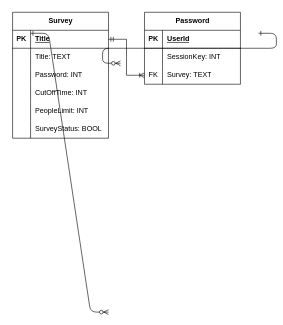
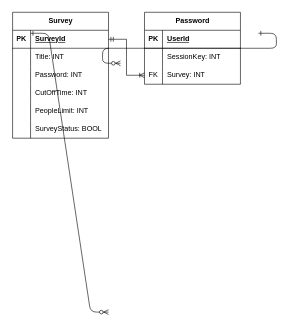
  <mxCell id="0" />
  <mxCell id="1" parent="0" />
  <mxCell id="2" value="" style="edgeStyle=entityRelationEdgeStyle;endArrow=ERzeroToMany;startArrow=ERone;endFill=1;startFill=0;" parent="1" edge="1"><mxGeometry width="100" height="100" relative="1" as="geometry"><mxPoint x="50" y="55" as="sourcePoint" /><mxPoint x="180" y="520" as="targetPoint" /></mxGeometry></mxCell>
  <mxCell id="3" value="" style="edgeStyle=entityRelationEdgeStyle;endArrow=ERzeroToMany;startArrow=ERone;endFill=1;startFill=0;" parent="1" edge="1"><mxGeometry width="100" height="100" relative="1" as="geometry"><mxPoint x="430" y="55" as="sourcePoint" /><mxPoint x="200" y="105" as="targetPoint" /></mxGeometry></mxCell>
  <mxCell id="4" value="Survey" style="shape=table;startSize=30;container=1;collapsible=1;childLayout=tableLayout;fixedRows=1;rowLines=0;fontStyle=1;align=center;resizeLast=1;html=1;" vertex="1" parent="1"><mxGeometry x="20" y="20" width="160" height="210" as="geometry" /></mxCell>
  <mxCell id="5" value="" style="shape=tableRow;horizontal=0;startSize=0;swimlaneHead=0;swimlaneBody=0;fillColor=none;collapsible=0;dropTarget=0;points=[[0,0.5],[1,0.5]];portConstraint=eastwest;top=0;left=0;right=0;bottom=1;" vertex="1" parent="4"><mxGeometry y="30" width="160" height="30" as="geometry" /></mxCell>
  <mxCell id="6" value="PK" style="shape=partialRectangle;connectable=0;fillColor=none;top=0;left=0;bottom=0;right=0;fontStyle=1;overflow=hidden;whiteSpace=wrap;html=1;" vertex="1" parent="5"><mxGeometry width="30" height="30" as="geometry"><mxRectangle width="30" height="30" as="alternateBounds" /></mxGeometry></mxCell>
- <mxCell id="7" value="Title" style="shape=partialRectangle;connectable=0;fillColor=none;top=0;left=0;bottom=0;right=0;align=left;spacingLeft=6;fontStyle=5;overflow=hidden;whiteSpace=wrap;html=1;" vertex="1" parent="5"><mxGeometry x="30" width="130" height="30" as="geometry"><mxRectangle width="130" height="30" as="alternateBounds" /></mxGeometry></mxCell>
+ <mxCell id="7" value="SurveyId" style="shape=partialRectangle;connectable=0;fillColor=none;top=0;left=0;bottom=0;right=0;align=left;spacingLeft=6;fontStyle=5;overflow=hidden;whiteSpace=wrap;html=1;" vertex="1" parent="5"><mxGeometry x="30" width="130" height="30" as="geometry"><mxRectangle width="130" height="30" as="alternateBounds" /></mxGeometry></mxCell>
  <mxCell id="8" value="" style="shape=tableRow;horizontal=0;startSize=0;swimlaneHead=0;swimlaneBody=0;fillColor=none;collapsible=0;dropTarget=0;points=[[0,0.5],[1,0.5]];portConstraint=eastwest;top=0;left=0;right=0;bottom=0;" vertex="1" parent="4"><mxGeometry y="60" width="160" height="30" as="geometry" /></mxCell>
  <mxCell id="9" value="" style="shape=partialRectangle;connectable=0;fillColor=none;top=0;left=0;bottom=0;right=0;editable=1;overflow=hidden;whiteSpace=wrap;html=1;" vertex="1" parent="8"><mxGeometry width="30" height="30" as="geometry"><mxRectangle width="30" height="30" as="alternateBounds" /></mxGeometry></mxCell>
- <mxCell id="10" value="Title: TEXT" style="shape=partialRectangle;connectable=0;fillColor=none;top=0;left=0;bottom=0;right=0;align=left;spacingLeft=6;overflow=hidden;whiteSpace=wrap;html=1;" vertex="1" parent="8"><mxGeometry x="30" width="130" height="30" as="geometry"><mxRectangle width="130" height="30" as="alternateBounds" /></mxGeometry></mxCell>
+ <mxCell id="10" value="Title: INT" style="shape=partialRectangle;connectable=0;fillColor=none;top=0;left=0;bottom=0;right=0;align=left;spacingLeft=6;overflow=hidden;whiteSpace=wrap;html=1;" vertex="1" parent="8"><mxGeometry x="30" width="130" height="30" as="geometry"><mxRectangle width="130" height="30" as="alternateBounds" /></mxGeometry></mxCell>
  <mxCell id="11" value="" style="shape=tableRow;horizontal=0;startSize=0;swimlaneHead=0;swimlaneBody=0;fillColor=none;collapsible=0;dropTarget=0;points=[[0,0.5],[1,0.5]];portConstraint=eastwest;top=0;left=0;right=0;bottom=0;" vertex="1" parent="4"><mxGeometry y="90" width="160" height="30" as="geometry" /></mxCell>
  <mxCell id="12" value="" style="shape=partialRectangle;connectable=0;fillColor=none;top=0;left=0;bottom=0;right=0;editable=1;overflow=hidden;whiteSpace=wrap;html=1;" vertex="1" parent="11"><mxGeometry width="30" height="30" as="geometry"><mxRectangle width="30" height="30" as="alternateBounds" /></mxGeometry></mxCell>
  <mxCell id="13" value="Password: INT" style="shape=partialRectangle;connectable=0;fillColor=none;top=0;left=0;bottom=0;right=0;align=left;spacingLeft=6;overflow=hidden;whiteSpace=wrap;html=1;" vertex="1" parent="11"><mxGeometry x="30" width="130" height="30" as="geometry"><mxRectangle width="130" height="30" as="alternateBounds" /></mxGeometry></mxCell>
  <mxCell id="14" value="" style="shape=tableRow;horizontal=0;startSize=0;swimlaneHead=0;swimlaneBody=0;fillColor=none;collapsible=0;dropTarget=0;points=[[0,0.5],[1,0.5]];portConstraint=eastwest;top=0;left=0;right=0;bottom=0;" vertex="1" parent="4"><mxGeometry y="120" width="160" height="30" as="geometry" /></mxCell>
  <mxCell id="15" value="" style="shape=partialRectangle;connectable=0;fillColor=none;top=0;left=0;bottom=0;right=0;editable=1;overflow=hidden;whiteSpace=wrap;html=1;" vertex="1" parent="14"><mxGeometry width="30" height="30" as="geometry"><mxRectangle width="30" height="30" as="alternateBounds" /></mxGeometry></mxCell>
  <mxCell id="16" value="CutOffTime: INT" style="shape=partialRectangle;connectable=0;fillColor=none;top=0;left=0;bottom=0;right=0;align=left;spacingLeft=6;overflow=hidden;whiteSpace=wrap;html=1;" vertex="1" parent="14"><mxGeometry x="30" width="130" height="30" as="geometry"><mxRectangle width="130" height="30" as="alternateBounds" /></mxGeometry></mxCell>
  <mxCell id="17" value="" style="shape=tableRow;horizontal=0;startSize=0;swimlaneHead=0;swimlaneBody=0;fillColor=none;collapsible=0;dropTarget=0;points=[[0,0.5],[1,0.5]];portConstraint=eastwest;top=0;left=0;right=0;bottom=0;" vertex="1" parent="4"><mxGeometry y="150" width="160" height="30" as="geometry" /></mxCell>
  <mxCell id="18" value="" style="shape=partialRectangle;connectable=0;fillColor=none;top=0;left=0;bottom=0;right=0;editable=1;overflow=hidden;whiteSpace=wrap;html=1;" vertex="1" parent="17"><mxGeometry width="30" height="30" as="geometry"><mxRectangle width="30" height="30" as="alternateBounds" /></mxGeometry></mxCell>
  <mxCell id="19" value="PeopleLimit: INT" style="shape=partialRectangle;connectable=0;fillColor=none;top=0;left=0;bottom=0;right=0;align=left;spacingLeft=6;overflow=hidden;whiteSpace=wrap;html=1;" vertex="1" parent="17"><mxGeometry x="30" width="130" height="30" as="geometry"><mxRectangle width="130" height="30" as="alternateBounds" /></mxGeometry></mxCell>
  <mxCell id="20" value="" style="shape=tableRow;horizontal=0;startSize=0;swimlaneHead=0;swimlaneBody=0;fillColor=none;collapsible=0;dropTarget=0;points=[[0,0.5],[1,0.5]];portConstraint=eastwest;top=0;left=0;right=0;bottom=0;" vertex="1" parent="4"><mxGeometry y="180" width="160" height="30" as="geometry" /></mxCell>
  <mxCell id="21" value="" style="shape=partialRectangle;connectable=0;fillColor=none;top=0;left=0;bottom=0;right=0;editable=1;overflow=hidden;whiteSpace=wrap;html=1;" vertex="1" parent="20"><mxGeometry width="30" height="30" as="geometry"><mxRectangle width="30" height="30" as="alternateBounds" /></mxGeometry></mxCell>
  <mxCell id="22" value="SurveyStatus: BOOL" style="shape=partialRectangle;connectable=0;fillColor=none;top=0;left=0;bottom=0;right=0;align=left;spacingLeft=6;overflow=hidden;whiteSpace=wrap;html=1;" vertex="1" parent="20"><mxGeometry x="30" width="130" height="30" as="geometry"><mxRectangle width="130" height="30" as="alternateBounds" /></mxGeometry></mxCell>
  <mxCell id="23" value="Password" style="shape=table;startSize=30;container=1;collapsible=1;childLayout=tableLayout;fixedRows=1;rowLines=0;fontStyle=1;align=center;resizeLast=1;html=1;" vertex="1" parent="1"><mxGeometry x="240" y="20" width="160" height="120" as="geometry" /></mxCell>
  <mxCell id="24" value="" style="shape=tableRow;horizontal=0;startSize=0;swimlaneHead=0;swimlaneBody=0;fillColor=none;collapsible=0;dropTarget=0;points=[[0,0.5],[1,0.5]];portConstraint=eastwest;top=0;left=0;right=0;bottom=1;" vertex="1" parent="23"><mxGeometry y="30" width="160" height="30" as="geometry" /></mxCell>
  <mxCell id="25" value="PK" style="shape=partialRectangle;connectable=0;fillColor=none;top=0;left=0;bottom=0;right=0;fontStyle=1;overflow=hidden;whiteSpace=wrap;html=1;" vertex="1" parent="24"><mxGeometry width="30" height="30" as="geometry"><mxRectangle width="30" height="30" as="alternateBounds" /></mxGeometry></mxCell>
  <mxCell id="26" value="UserId" style="shape=partialRectangle;connectable=0;fillColor=none;top=0;left=0;bottom=0;right=0;align=left;spacingLeft=6;fontStyle=5;overflow=hidden;whiteSpace=wrap;html=1;" vertex="1" parent="24"><mxGeometry x="30" width="130" height="30" as="geometry"><mxRectangle width="130" height="30" as="alternateBounds" /></mxGeometry></mxCell>
  <mxCell id="27" value="" style="shape=tableRow;horizontal=0;startSize=0;swimlaneHead=0;swimlaneBody=0;fillColor=none;collapsible=0;dropTarget=0;points=[[0,0.5],[1,0.5]];portConstraint=eastwest;top=0;left=0;right=0;bottom=0;" vertex="1" parent="23"><mxGeometry y="60" width="160" height="30" as="geometry" /></mxCell>
  <mxCell id="28" value="" style="shape=partialRectangle;connectable=0;fillColor=none;top=0;left=0;bottom=0;right=0;editable=1;overflow=hidden;whiteSpace=wrap;html=1;" vertex="1" parent="27"><mxGeometry width="30" height="30" as="geometry"><mxRectangle width="30" height="30" as="alternateBounds" /></mxGeometry></mxCell>
  <mxCell id="29" value="SessionKey: INT" style="shape=partialRectangle;connectable=0;fillColor=none;top=0;left=0;bottom=0;right=0;align=left;spacingLeft=6;overflow=hidden;whiteSpace=wrap;html=1;" vertex="1" parent="27"><mxGeometry x="30" width="130" height="30" as="geometry"><mxRectangle width="130" height="30" as="alternateBounds" /></mxGeometry></mxCell>
  <mxCell id="30" value="" style="shape=tableRow;horizontal=0;startSize=0;swimlaneHead=0;swimlaneBody=0;fillColor=none;collapsible=0;dropTarget=0;points=[[0,0.5],[1,0.5]];portConstraint=eastwest;top=0;left=0;right=0;bottom=0;" vertex="1" parent="23"><mxGeometry y="90" width="160" height="30" as="geometry" /></mxCell>
  <mxCell id="31" value="FK" style="shape=partialRectangle;connectable=0;fillColor=none;top=0;left=0;bottom=0;right=0;editable=1;overflow=hidden;whiteSpace=wrap;html=1;" vertex="1" parent="30"><mxGeometry width="30" height="30" as="geometry"><mxRectangle width="30" height="30" as="alternateBounds" /></mxGeometry></mxCell>
- <mxCell id="32" value="Survey: TEXT" style="shape=partialRectangle;connectable=0;fillColor=none;top=0;left=0;bottom=0;right=0;align=left;spacingLeft=6;overflow=hidden;whiteSpace=wrap;html=1;" vertex="1" parent="30"><mxGeometry x="30" width="130" height="30" as="geometry"><mxRectangle width="130" height="30" as="alternateBounds" /></mxGeometry></mxCell>
+ <mxCell id="32" value="Survey: INT" style="shape=partialRectangle;connectable=0;fillColor=none;top=0;left=0;bottom=0;right=0;align=left;spacingLeft=6;overflow=hidden;whiteSpace=wrap;html=1;" vertex="1" parent="30"><mxGeometry x="30" width="130" height="30" as="geometry"><mxRectangle width="130" height="30" as="alternateBounds" /></mxGeometry></mxCell>
  <mxCell id="33" value="" style="edgeStyle=entityRelationEdgeStyle;fontSize=12;html=1;endArrow=ERoneToMany;rounded=0;entryX=0;entryY=0.5;entryDx=0;entryDy=0;exitX=1;exitY=0.5;exitDx=0;exitDy=0;startArrow=ERmandOne;startFill=0;endFill=0;" edge="1" parent="1" source="5" target="30"><mxGeometry width="100" height="100" relative="1" as="geometry"><mxPoint x="290" y="260" as="sourcePoint" /><mxPoint x="400" y="230" as="targetPoint" /></mxGeometry></mxCell>
